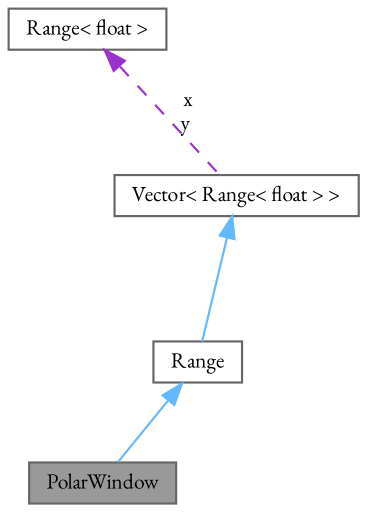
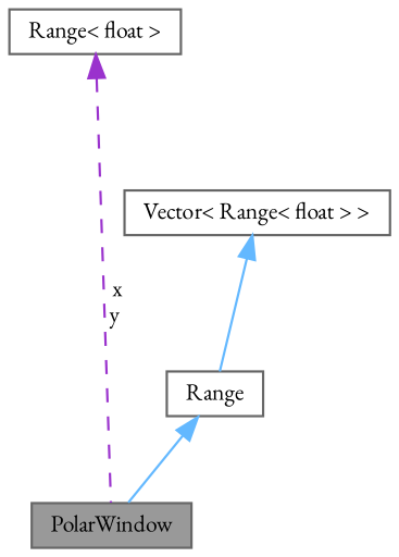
  digraph {
    fontname="EB Garamond"
    node [color=gray40 fillcolor=white fontname="EB Garamond" fontsize=10 shape=box style=filled]
    edge [color=steelblue1 dir=back fontname="EB Garamond" fontsize=10 labelfontname=Helvetica labelfontsize=10 style=solid]
    n1 [fillcolor=grey60 fontcolor=black height=0.2 label=PolarWindow width=0.4]
    n2 [height=0.2 label=Range width=0.4]
    n3 [height=0.2 label="Vector\< Range\< float \> \>" width=0.4]
    n4 [height=0.2 label="Range\< float \>" width=0.4]
    n2 -> n1
    n3 -> n2
-   n4 -> n3 [color=darkorchid3 label=" x\ny" style=dashed]
+   n4 -> n1 [color=darkorchid3 label=" x\ny" style=dashed]
  }
